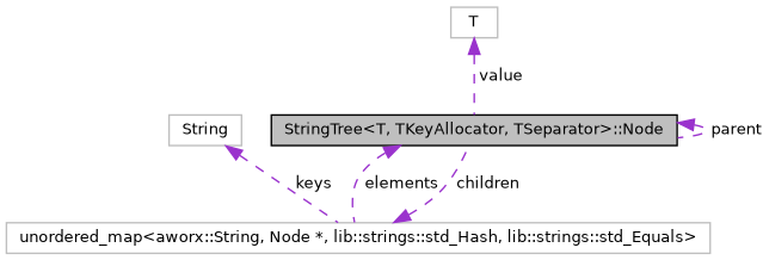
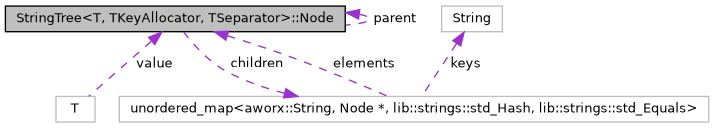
  digraph {
    rankdir=TB
    node [color=grey75 fillcolor=white fontname=Helvetica fontsize=10 shape=record style=filled]
    edge [color=darkorchid3 dir=back fontname=Helvetica fontsize=10 labelfontname=Helvetica labelfontsize=10 style=dashed]
    n1 [color=black fillcolor=grey75 fontcolor=black height=0.2 label="StringTree\<T, TKeyAllocator, TSeparator\>::Node" width=0.4]
    n2 [height=0.2 label="unordered_map\<aworx::String, Node *, lib::strings::std_Hash, lib::strings::std_Equals\>" width=0.4]
    n3 [height=0.2 label=String width=0.4]
    n4 [height=0.2 label=T width=0.4]
    n1 -> n1 [label=" parent"]
    n1 -> n2 [label=" elements"]
    n2 -> n1 [label=" children"]
    n3 -> n2 [label=" keys"]
-   n4 -> n1 [label=" value"]
+   n1 -> n4 [label=" value"]
  }
